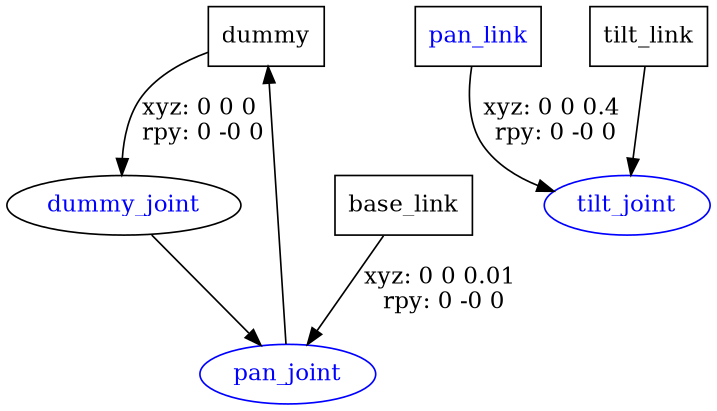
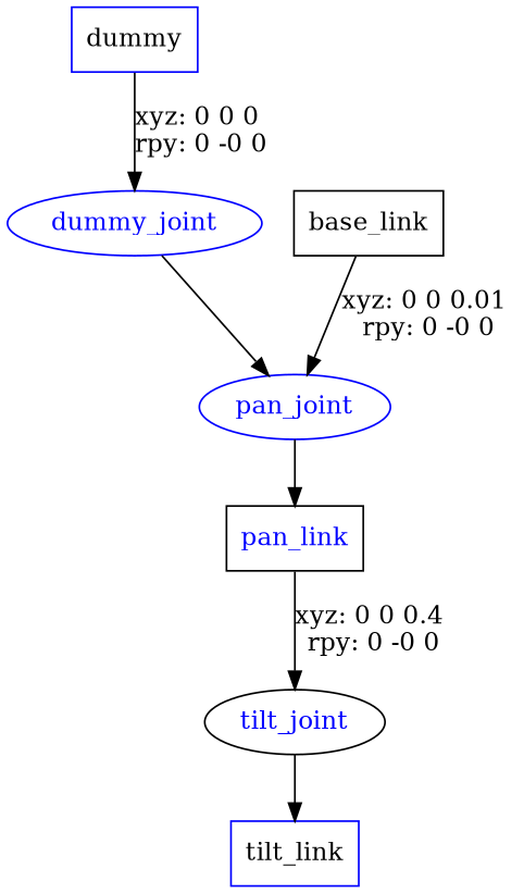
  digraph {
    node [shape=box fontcolor=blue]
-   n1 [label=dummy fontcolor=""]
-   dummy_joint [color=black shape=ellipse]
+   n1 [label=dummy color=blue fontcolor=""]
+   dummy_joint [color=blue shape=ellipse]
    pan_joint [color=blue shape=ellipse]
    n4 [label=base_link fontcolor=""]
    n5 [label=pan_link]
-   tilt_joint [color=blue shape=ellipse]
-   n7 [label=tilt_link fontcolor=""]
+   tilt_joint [color=black shape=ellipse]
+   n7 [label=tilt_link color=blue fontcolor=""]
    n1 -> dummy_joint [label="xyz: 0 0 0 \nrpy: 0 -0 0"]
    dummy_joint -> pan_joint
-   pan_joint -> n1
+   pan_joint -> n5
    n4 -> pan_joint [label="xyz: 0 0 0.01 \nrpy: 0 -0 0"]
    n5 -> tilt_joint [label="xyz: 0 0 0.4 \nrpy: 0 -0 0"]
-   n7 -> tilt_joint
+   tilt_joint -> n7
  }
